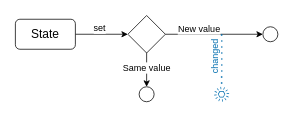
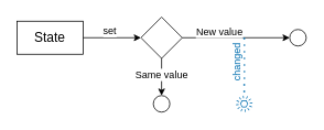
  <mxCell id="0" />
  <mxCell id="1" parent="0" />
  <mxCell id="2" style="edgeStyle=orthogonalEdgeStyle;rounded=0;orthogonalLoop=1;jettySize=auto;html=1;" edge="1" parent="1" source="4" target="9"><mxGeometry relative="1" as="geometry"><mxPoint x="180" y="45" as="targetPoint" /></mxGeometry></mxCell>
  <mxCell id="3" value="set" style="edgeLabel;html=1;align=center;verticalAlign=middle;resizable=0;points=[];fontSize=12;" vertex="1" connectable="0" parent="2"><mxGeometry x="-0.117" y="1" relative="1" as="geometry"><mxPoint y="-8" as="offset" /></mxGeometry></mxCell>
- <mxCell id="4" value="State" style="whiteSpace=wrap;html=1;fontSize=16;rounded=1;" vertex="1" parent="1"><mxGeometry x="20" y="25" width="80" height="40" as="geometry" /></mxCell>
+ <mxCell id="4" value="State" style="rounded=0;whiteSpace=wrap;html=1;fontSize=16;" vertex="1" parent="1"><mxGeometry x="20" y="25" width="80" height="40" as="geometry" /></mxCell>
  <mxCell id="5" value="" style="edgeStyle=orthogonalEdgeStyle;rounded=0;orthogonalLoop=1;jettySize=auto;html=1;" edge="1" parent="1" source="9" target="10"><mxGeometry relative="1" as="geometry" /></mxCell>
  <mxCell id="6" value="Same value" style="edgeLabel;html=1;align=center;verticalAlign=middle;resizable=0;points=[];fontSize=12;" vertex="1" connectable="0" parent="5"><mxGeometry x="-0.143" y="-1" relative="1" as="geometry"><mxPoint as="offset" /></mxGeometry></mxCell>
  <mxCell id="7" value="" style="edgeStyle=orthogonalEdgeStyle;rounded=0;orthogonalLoop=1;jettySize=auto;html=1;" edge="1" parent="1" source="9" target="11"><mxGeometry relative="1" as="geometry" /></mxCell>
  <mxCell id="8" value="New value" style="edgeLabel;html=1;align=center;verticalAlign=middle;resizable=0;points=[];fontSize=12;" vertex="1" connectable="0" parent="7"><mxGeometry x="-0.241" y="1" relative="1" as="geometry"><mxPoint x="-5" y="-7" as="offset" /></mxGeometry></mxCell>
  <mxCell id="9" value="" style="rhombus;whiteSpace=wrap;html=1;" vertex="1" parent="1"><mxGeometry x="170" y="20" width="50" height="50" as="geometry" /></mxCell>
  <mxCell id="10" value="" style="ellipse;whiteSpace=wrap;html=1;" vertex="1" parent="1"><mxGeometry x="185" y="115" width="20" height="20" as="geometry" /></mxCell>
  <mxCell id="11" value="" style="ellipse;whiteSpace=wrap;html=1;" vertex="1" parent="1"><mxGeometry x="350" y="35" width="20" height="20" as="geometry" /></mxCell>
  <mxCell id="12" value="" style="endArrow=none;dashed=1;html=1;dashPattern=1 3;strokeWidth=2;rounded=0;fillColor=#1ba1e2;strokeColor=#006EAF;" edge="1" parent="1" target="14"><mxGeometry width="50" height="50" relative="1" as="geometry"><mxPoint x="295" y="45" as="sourcePoint" /><mxPoint x="270.409" y="105" as="targetPoint" /></mxGeometry></mxCell>
  <mxCell id="13" value="changed&lt;br style=&quot;font-size: 12px;&quot;&gt;" style="edgeLabel;html=1;align=center;verticalAlign=middle;resizable=0;points=[];fontSize=12;fontColor=#006EAF;rotation=270;" vertex="1" connectable="0" parent="12"><mxGeometry x="0.211" relative="1" as="geometry"><mxPoint x="-9" y="-11" as="offset" /></mxGeometry></mxCell>
  <mxCell id="14" value="" style="sketch=0;outlineConnect=0;fontColor=#ffffff;fillColor=#006EAF;strokeColor=#006EAF;dashed=0;verticalLabelPosition=bottom;verticalAlign=top;align=center;html=1;fontSize=12;fontStyle=0;aspect=fixed;pointerEvents=1;shape=mxgraph.aws4.event;" vertex="1" parent="1"><mxGeometry x="285" y="115" width="20" height="20" as="geometry" /></mxCell>
